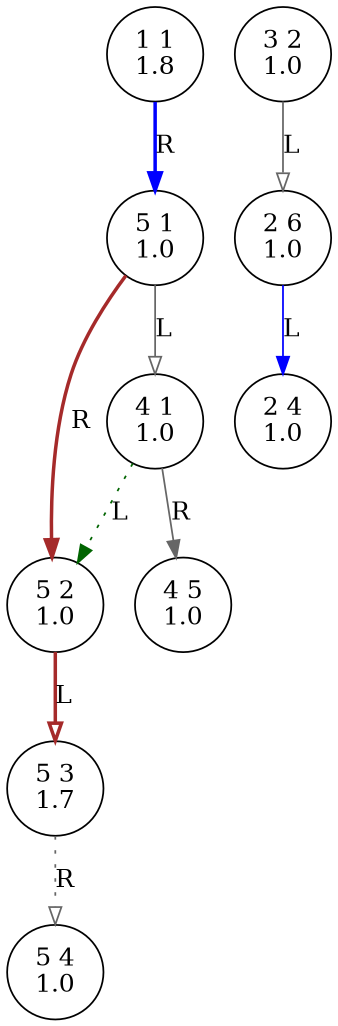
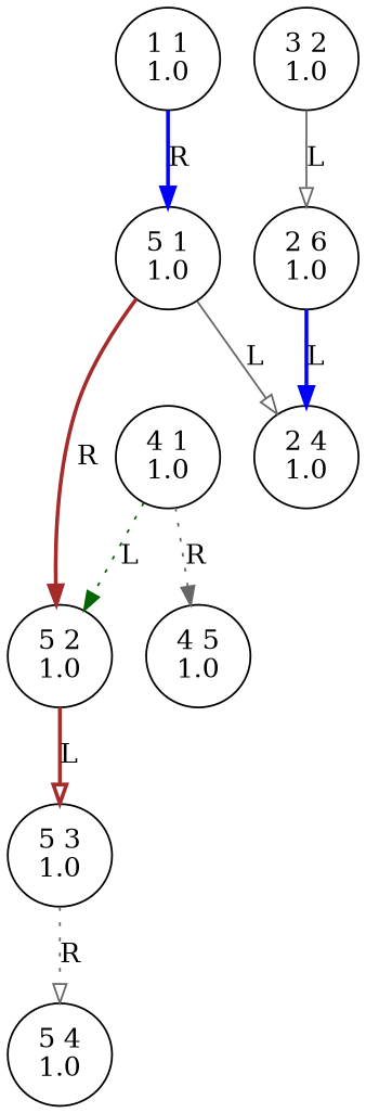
  digraph {
    edge [arrowhead=normal color=gray40 style=bold]
-   n1 [label="1 1\n1.8"]
+   n1 [label="1 1\n1.0"]
    n2 [label="5 1\n1.0"]
    n3 [label="4 1\n1.0"]
    n4 [label="5 2\n1.0"]
    n5 [label="2 4\n1.0"]
    n6 [label="2 6\n1.0"]
    n7 [label="3 2\n1.0"]
    n8 [label="4 5\n1.0"]
-   n9 [label="5 3\n1.7"]
+   n9 [label="5 3\n1.0"]
    n10 [label="5 4\n1.0"]
    n1 -> n2 [color=blue label=R]
-   n2 -> n3 [arrowhead=onormal label=L style=solid]
+   n2 -> n5 [arrowhead=onormal label=L style=solid]
    n2 -> n4 [color=brown label=R]
    n3 -> n4 [color=darkgreen label=L style=dotted]
-   n3 -> n8 [label=R style=solid]
+   n3 -> n8 [label=R style=dotted]
    n4 -> n9 [arrowhead=onormal color=brown label=L]
-   n6 -> n5 [color=blue label=L style=solid]
+   n6 -> n5 [color=blue label=L]
    n7 -> n6 [arrowhead=onormal label=L style=solid]
    n9 -> n10 [arrowhead=onormal label=R style=dotted]
  }
